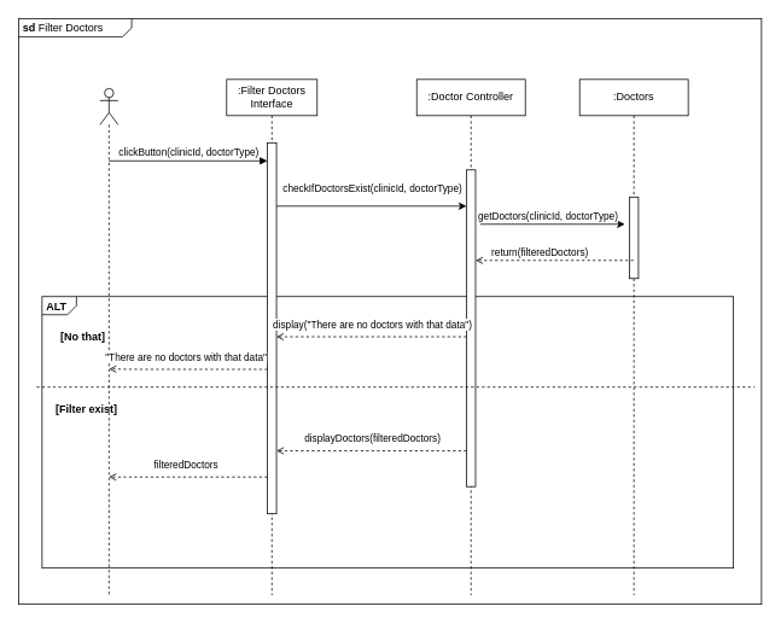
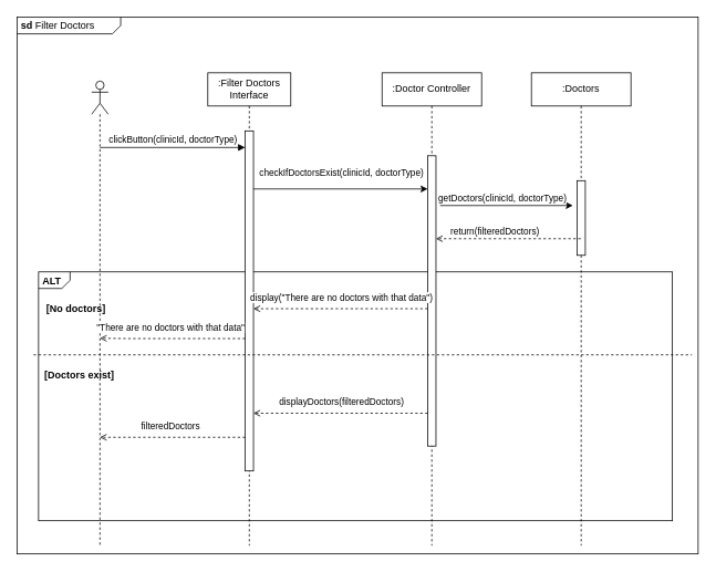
  <mxCell id="0" />
  <mxCell id="1" parent="0" />
  <mxCell id="2" value="&lt;p style=&quot;margin:0px;margin-top:4px;margin-left:5px;text-align:left;&quot;&gt;&lt;b&gt;sd &lt;/b&gt;Filter Doctors&lt;span style=&quot;background-color: rgb(255, 255, 255); color: rgba(0, 0, 0, 0); font-family: monospace; font-size: 0px;&quot;&gt;%3CmxGraphModel%3E%3Croot%3E%3CmxCell%20id%3D%220%22%2F%3E%3CmxCell%20id%3D%221%22%20parent%3D%220%22%2F%3E%3CmxCell%20id%3D%222%22%20style%3D%22rounded%3D0%3BorthogonalLoop%3D1%3BjettySize%3Dauto%3Bhtml%3D1%3BendArrow%3Dopen%3BendFill%3D0%3Bdashed%3D1%3B%22%20edge%3D%221%22%20parent%3D%221%22%3E%3CmxGeometry%20relative%3D%221%22%20as%3D%22geometry%22%3E%3CmxPoint%20x%3D%22732%22%20y%3D%222593%22%20as%3D%22sourcePoint%22%2F%3E%3CArray%20as%3D%22points%22%3E%3CmxPoint%20x%3D%22585%22%20y%3D%222593%22%2F%3E%3C%2FArray%3E%3CmxPoint%20x%3D%22557%22%20y%3D%222593%22%20as%3D%22targetPoint%22%2F%3E%3C%2FmxGeometry%3E%3C%2FmxCell%3E%3CmxCell%20id%3D%223%22%20value%3D%22return(appointments)%22%20style%3D%22edgeLabel%3Bhtml%3D1%3Balign%3Dcenter%3BverticalAlign%3Dmiddle%3Bresizable%3D0%3Bpoints%3D%5B%5D%3B%22%20vertex%3D%221%22%20connectable%3D%220%22%20parent%3D%222%22%3E%3CmxGeometry%20x%3D%22-0.198%22%20y%3D%22-1%22%20relative%3D%221%22%20as%3D%22geometry%22%3E%3CmxPoint%20x%3D%22-34%22%20y%3D%22-9%22%20as%3D%22offset%22%2F%3E%3C%2FmxGeometry%3E%3C%2FmxCell%3E%3C%2Froot%3E%3C%2FmxGraphModel%3E&lt;/span&gt;&lt;/p&gt;" style="html=1;shape=mxgraph.sysml.package;overflow=fill;labelX=125.17;align=left;spacingLeft=5;verticalAlign=top;spacingTop=-3;" vertex="1" parent="1"><mxGeometry x="20" y="20" width="821" height="647" as="geometry" /></mxCell>
  <mxCell id="3" value="&lt;p style=&quot;margin:0px;margin-top:4px;margin-left:5px;text-align:left;&quot;&gt;&lt;b&gt;ALT&lt;/b&gt;&lt;/p&gt;" style="html=1;shape=mxgraph.sysml.package;overflow=fill;labelX=38.73;align=left;spacingLeft=5;verticalAlign=top;spacingTop=-3;" vertex="1" parent="1"><mxGeometry x="46" y="327" width="764" height="300" as="geometry" /></mxCell>
  <mxCell id="4" value="" style="shape=umlLifeline;perimeter=lifelinePerimeter;whiteSpace=wrap;html=1;container=1;dropTarget=0;collapsible=0;recursiveResize=0;outlineConnect=0;portConstraint=eastwest;newEdgeStyle={&quot;curved&quot;:0,&quot;rounded&quot;:0};participant=umlActor;" vertex="1" parent="1"><mxGeometry x="110" y="97" width="20" height="560" as="geometry" /></mxCell>
  <mxCell id="5" value=":Filter Doctors Interface" style="shape=umlLifeline;perimeter=lifelinePerimeter;whiteSpace=wrap;html=1;container=1;dropTarget=0;collapsible=0;recursiveResize=0;outlineConnect=0;portConstraint=eastwest;newEdgeStyle={&quot;curved&quot;:0,&quot;rounded&quot;:0};" vertex="1" parent="1"><mxGeometry x="250" y="87" width="100" height="570" as="geometry" /></mxCell>
  <mxCell id="6" value="" style="html=1;points=[[0,0,0,0,5],[0,1,0,0,-5],[1,0,0,0,5],[1,1,0,0,-5]];perimeter=orthogonalPerimeter;outlineConnect=0;targetShapes=umlLifeline;portConstraint=eastwest;newEdgeStyle={&quot;curved&quot;:0,&quot;rounded&quot;:0};" vertex="1" parent="5"><mxGeometry x="45" y="70" width="10" height="410" as="geometry" /></mxCell>
  <mxCell id="7" value=":Doctor Controller" style="shape=umlLifeline;perimeter=lifelinePerimeter;whiteSpace=wrap;html=1;container=1;dropTarget=0;collapsible=0;recursiveResize=0;outlineConnect=0;portConstraint=eastwest;newEdgeStyle={&quot;curved&quot;:0,&quot;rounded&quot;:0};" vertex="1" parent="1"><mxGeometry x="460" y="87" width="120" height="570" as="geometry" /></mxCell>
  <mxCell id="8" value="" style="html=1;points=[[0,0,0,0,5],[0,1,0,0,-5],[1,0,0,0,5],[1,1,0,0,-5]];perimeter=orthogonalPerimeter;outlineConnect=0;targetShapes=umlLifeline;portConstraint=eastwest;newEdgeStyle={&quot;curved&quot;:0,&quot;rounded&quot;:0};" vertex="1" parent="7"><mxGeometry x="55" y="100" width="10" height="350" as="geometry" /></mxCell>
  <mxCell id="9" value=":Doctors" style="shape=umlLifeline;perimeter=lifelinePerimeter;whiteSpace=wrap;html=1;container=1;dropTarget=0;collapsible=0;recursiveResize=0;outlineConnect=0;portConstraint=eastwest;newEdgeStyle={&quot;curved&quot;:0,&quot;rounded&quot;:0};" vertex="1" parent="1"><mxGeometry x="640" y="87" width="120" height="570" as="geometry" /></mxCell>
  <mxCell id="10" value="" style="html=1;points=[[0,0,0,0,5],[0,1,0,0,-5],[1,0,0,0,5],[1,1,0,0,-5]];perimeter=orthogonalPerimeter;outlineConnect=0;targetShapes=umlLifeline;portConstraint=eastwest;newEdgeStyle={&quot;curved&quot;:0,&quot;rounded&quot;:0};" vertex="1" parent="9"><mxGeometry x="55" y="130" width="10" height="90" as="geometry" /></mxCell>
  <mxCell id="11" value="clickButton(clinicId, doctorType)" style="html=1;verticalAlign=bottom;endArrow=block;curved=0;rounded=0;" edge="1" parent="1"><mxGeometry x="0.001" width="80" relative="1" as="geometry"><mxPoint x="119.929" y="177" as="sourcePoint" /><mxPoint x="295" y="177" as="targetPoint" /><mxPoint as="offset" /></mxGeometry></mxCell>
  <mxCell id="12" value="" style="endArrow=classic;html=1;rounded=0;" edge="1" parent="1" target="8"><mxGeometry width="50" height="50" relative="1" as="geometry"><mxPoint x="305" y="227" as="sourcePoint" /><mxPoint x="455" y="227" as="targetPoint" /></mxGeometry></mxCell>
  <mxCell id="13" value="checkIfDoctorsExist(clinicId, doctorType)" style="edgeLabel;html=1;align=center;verticalAlign=middle;resizable=0;points=[];" vertex="1" connectable="0" parent="12"><mxGeometry x="0.147" y="-1" relative="1" as="geometry"><mxPoint x="-15" y="-21" as="offset" /></mxGeometry></mxCell>
  <mxCell id="14" value="" style="endArrow=classic;html=1;rounded=0;" edge="1" parent="1"><mxGeometry width="50" height="50" relative="1" as="geometry"><mxPoint x="530" y="247" as="sourcePoint" /><mxPoint x="690" y="247" as="targetPoint" /></mxGeometry></mxCell>
  <mxCell id="15" value="getDoctors(clinicId, doctorType)" style="edgeLabel;html=1;align=center;verticalAlign=middle;resizable=0;points=[];" vertex="1" connectable="0" parent="14"><mxGeometry x="0.166" y="-3" relative="1" as="geometry"><mxPoint x="-19" y="-13" as="offset" /></mxGeometry></mxCell>
  <mxCell id="16" style="rounded=0;orthogonalLoop=1;jettySize=auto;html=1;endArrow=open;endFill=0;dashed=1;" edge="1" parent="1" source="9"><mxGeometry relative="1" as="geometry"><mxPoint x="700" y="287" as="sourcePoint" /><Array as="points"><mxPoint x="553" y="287" /></Array><mxPoint x="525" y="287" as="targetPoint" /></mxGeometry></mxCell>
  <mxCell id="17" value="return(filteredDoctors)" style="edgeLabel;html=1;align=center;verticalAlign=middle;resizable=0;points=[];" vertex="1" connectable="0" parent="16"><mxGeometry x="-0.198" y="-1" relative="1" as="geometry"><mxPoint x="-34" y="-9" as="offset" /></mxGeometry></mxCell>
  <mxCell id="18" style="rounded=0;orthogonalLoop=1;jettySize=auto;html=1;strokeColor=default;align=center;verticalAlign=middle;fontFamily=Helvetica;fontSize=11;fontColor=default;labelBackgroundColor=default;endArrow=none;endFill=0;dashed=1;exitX=0.002;exitY=0.084;exitDx=0;exitDy=0;exitPerimeter=0;entryX=1;entryY=0.084;entryDx=0;entryDy=0;entryPerimeter=0;" edge="1" parent="1"><mxGeometry relative="1" as="geometry"><mxPoint x="40" y="427" as="sourcePoint" /><mxPoint x="833.41" y="427" as="targetPoint" /></mxGeometry></mxCell>
- <mxCell id="19" value="&lt;b&gt;[No that]&lt;/b&gt;" style="text;html=1;align=center;verticalAlign=middle;resizable=0;points=[];autosize=1;strokeColor=none;fillColor=none;" vertex="1" parent="1"><mxGeometry x="46" y="357" width="90" height="30" as="geometry" /></mxCell>
- <mxCell id="20" value="&lt;b&gt;[Filter exist]&lt;/b&gt;" style="text;html=1;align=center;verticalAlign=middle;resizable=0;points=[];autosize=1;strokeColor=none;fillColor=none;" vertex="1" parent="1"><mxGeometry x="40" y="437" width="110" height="30" as="geometry" /></mxCell>
+ <mxCell id="19" value="&lt;b&gt;[No doctors]&lt;/b&gt;" style="text;html=1;align=center;verticalAlign=middle;resizable=0;points=[];autosize=1;strokeColor=none;fillColor=none;" vertex="1" parent="1"><mxGeometry x="46" y="357" width="90" height="30" as="geometry" /></mxCell>
+ <mxCell id="20" value="&lt;b&gt;[Doctors exist]&lt;/b&gt;" style="text;html=1;align=center;verticalAlign=middle;resizable=0;points=[];autosize=1;strokeColor=none;fillColor=none;" vertex="1" parent="1"><mxGeometry x="40" y="437" width="110" height="30" as="geometry" /></mxCell>
  <mxCell id="21" style="rounded=0;orthogonalLoop=1;jettySize=auto;html=1;endArrow=open;endFill=0;dashed=1;" edge="1" parent="1" source="8" target="6"><mxGeometry relative="1" as="geometry"><mxPoint x="485" y="371.38" as="sourcePoint" /><Array as="points"><mxPoint x="338" y="371.38" /></Array><mxPoint x="300" y="371" as="targetPoint" /></mxGeometry></mxCell>
  <mxCell id="22" value="display(&quot;There are no doctors with that data&quot;)" style="edgeLabel;html=1;align=center;verticalAlign=middle;resizable=0;points=[];" vertex="1" connectable="0" parent="21"><mxGeometry x="-0.198" y="-1" relative="1" as="geometry"><mxPoint x="-21" y="-13" as="offset" /></mxGeometry></mxCell>
  <mxCell id="23" style="rounded=0;orthogonalLoop=1;jettySize=auto;html=1;endArrow=open;endFill=0;dashed=1;" edge="1" parent="1" source="6"><mxGeometry relative="1" as="geometry"><mxPoint x="330" y="407" as="sourcePoint" /><Array as="points"><mxPoint x="153" y="407.38" /></Array><mxPoint x="120" y="407" as="targetPoint" /></mxGeometry></mxCell>
  <mxCell id="24" value="&quot;There are no doctors with that data&quot;" style="edgeLabel;html=1;align=center;verticalAlign=middle;resizable=0;points=[];" vertex="1" connectable="0" parent="23"><mxGeometry x="-0.198" y="-1" relative="1" as="geometry"><mxPoint x="-21" y="-13" as="offset" /></mxGeometry></mxCell>
  <mxCell id="25" style="rounded=0;orthogonalLoop=1;jettySize=auto;html=1;endArrow=open;endFill=0;dashed=1;" edge="1" parent="1" source="8" target="6"><mxGeometry relative="1" as="geometry"><mxPoint x="520" y="497" as="sourcePoint" /><Array as="points"><mxPoint x="343" y="497.38" /></Array><mxPoint x="310" y="497" as="targetPoint" /></mxGeometry></mxCell>
  <mxCell id="26" value="displayDoctors(filteredDoctors)" style="edgeLabel;html=1;align=center;verticalAlign=middle;resizable=0;points=[];" vertex="1" connectable="0" parent="25"><mxGeometry x="-0.198" y="-1" relative="1" as="geometry"><mxPoint x="-21" y="-13" as="offset" /></mxGeometry></mxCell>
  <mxCell id="27" style="rounded=0;orthogonalLoop=1;jettySize=auto;html=1;endArrow=open;endFill=0;dashed=1;" edge="1" parent="1"><mxGeometry relative="1" as="geometry"><mxPoint x="295" y="526.39" as="sourcePoint" /><Array as="points"><mxPoint x="148" y="526.39" /></Array><mxPoint x="119.894" y="526.39" as="targetPoint" /></mxGeometry></mxCell>
  <mxCell id="28" value="filteredDoctors" style="edgeLabel;html=1;align=center;verticalAlign=middle;resizable=0;points=[];" vertex="1" connectable="0" parent="27"><mxGeometry x="-0.198" y="-1" relative="1" as="geometry"><mxPoint x="-21" y="-13" as="offset" /></mxGeometry></mxCell>
